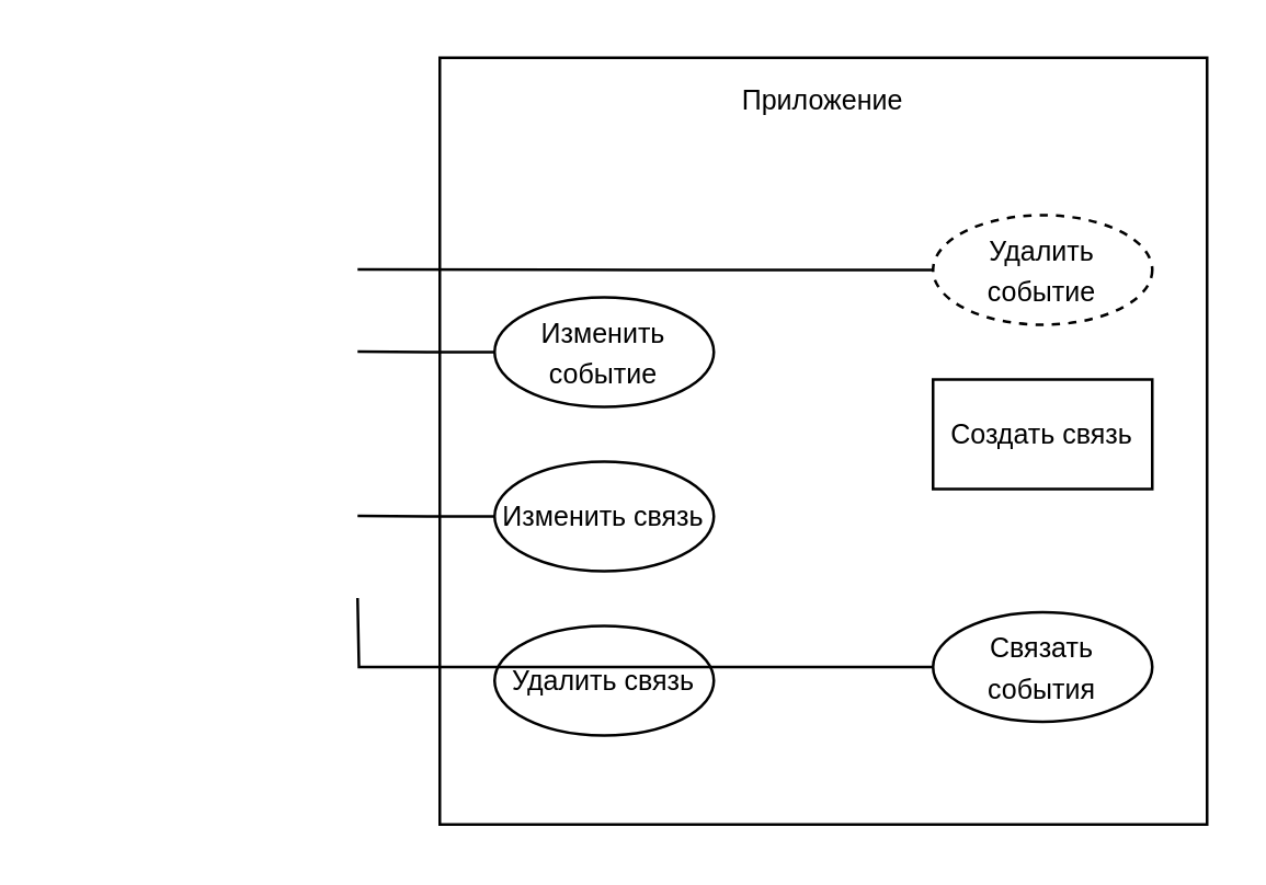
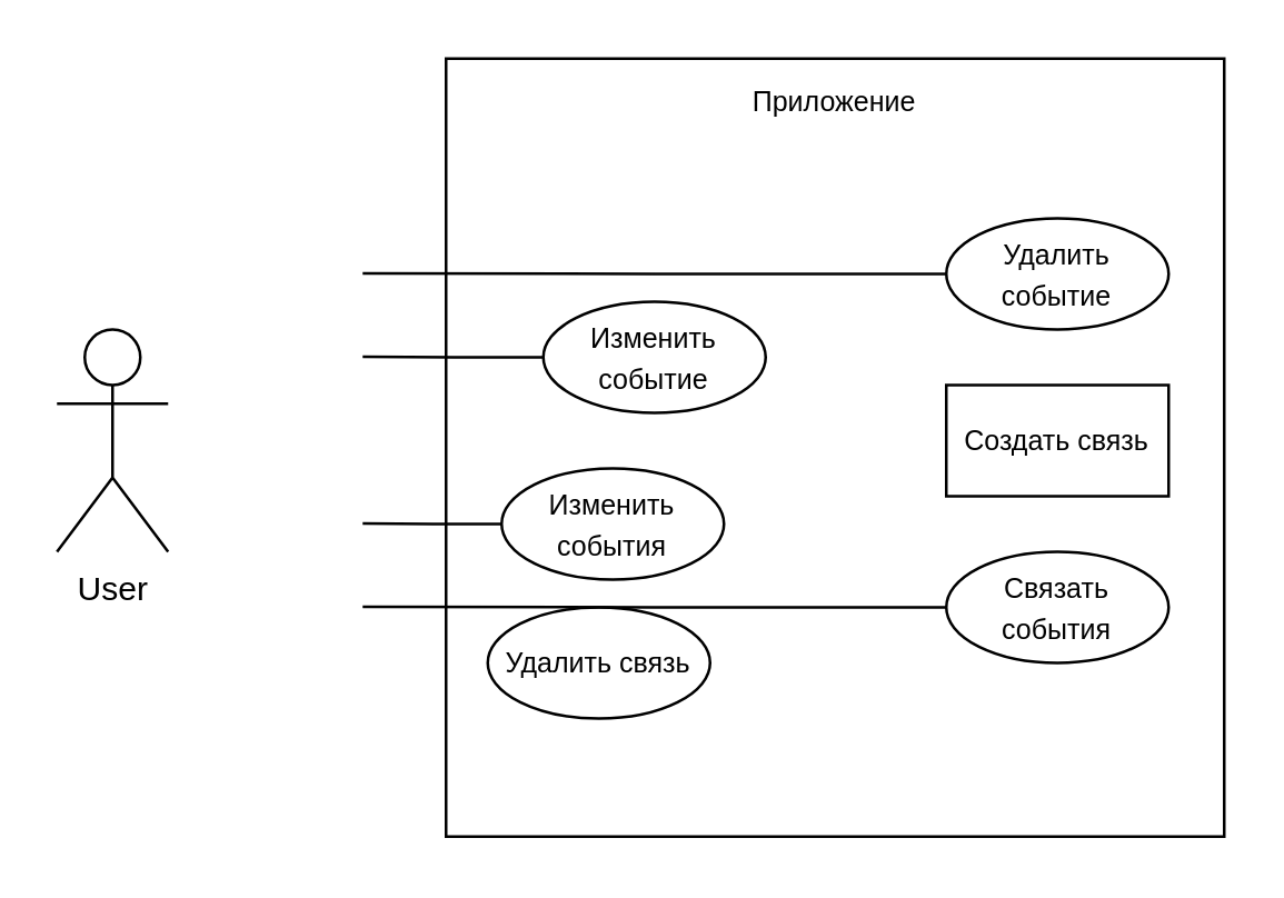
  <mxCell id="0" />
  <mxCell id="1" parent="0" />
+ <mxCell id="2" value="User" style="shape=umlActor;verticalLabelPosition=bottom;verticalAlign=top;html=1;outlineConnect=0;" vertex="1" parent="1"><mxGeometry x="20" y="118" width="40" height="80" as="geometry" /></mxCell>
  <mxCell id="3" value="" style="whiteSpace=wrap;html=1;aspect=fixed;gradientColor=none;fillColor=none;" vertex="1" parent="1"><mxGeometry x="160" y="20.5" width="280" height="280" as="geometry" /></mxCell>
  <mxCell id="4" style="edgeStyle=orthogonalEdgeStyle;rounded=0;orthogonalLoop=1;jettySize=auto;html=1;exitX=0;exitY=0.5;exitDx=0;exitDy=0;fontSize=10;endArrow=none;endFill=0;" edge="1" parent="1" source="5"><mxGeometry relative="1" as="geometry"><mxPoint x="130" y="127.81" as="targetPoint" /></mxGeometry></mxCell>
- <mxCell id="5" value="&lt;font style=&quot;font-size: 10px&quot;&gt;Изменить событие&lt;/font&gt;" style="ellipse;whiteSpace=wrap;html=1;" vertex="1" parent="1"><mxGeometry x="180" y="108" width="80" height="40" as="geometry" /></mxCell>
- <mxCell id="6" value="&lt;font style=&quot;font-size: 10px&quot;&gt;Удалить связь&lt;/font&gt;" style="ellipse;whiteSpace=wrap;html=1;" vertex="1" parent="1"><mxGeometry x="180" y="228" width="80" height="40" as="geometry" /></mxCell>
+ <mxCell id="5" value="&lt;font style=&quot;font-size: 10px&quot;&gt;Изменить событие&lt;/font&gt;" style="ellipse;whiteSpace=wrap;html=1;" vertex="1" parent="1"><mxGeometry x="195" y="108" width="80" height="40" as="geometry" /></mxCell>
+ <mxCell id="6" value="&lt;font style=&quot;font-size: 10px&quot;&gt;Удалить связь&lt;/font&gt;" style="ellipse;whiteSpace=wrap;html=1;" vertex="1" parent="1"><mxGeometry x="175" y="218" width="80" height="40" as="geometry" /></mxCell>
  <mxCell id="7" style="edgeStyle=orthogonalEdgeStyle;rounded=0;orthogonalLoop=1;jettySize=auto;html=1;exitX=0;exitY=0.5;exitDx=0;exitDy=0;fontSize=10;endArrow=none;endFill=0;" edge="1" parent="1" source="8"><mxGeometry relative="1" as="geometry"><mxPoint x="130" y="97.81" as="targetPoint" /></mxGeometry></mxCell>
- <mxCell id="8" value="&lt;font style=&quot;font-size: 10px&quot;&gt;Удалить событие&lt;/font&gt;" style="ellipse;whiteSpace=wrap;html=1;dashed=1;" vertex="1" parent="1"><mxGeometry x="340" y="78" width="80" height="40" as="geometry" /></mxCell>
+ <mxCell id="8" value="&lt;font style=&quot;font-size: 10px&quot;&gt;Удалить событие&lt;/font&gt;" style="ellipse;whiteSpace=wrap;html=1;" vertex="1" parent="1"><mxGeometry x="340" y="78" width="80" height="40" as="geometry" /></mxCell>
  <mxCell id="9" value="&lt;font style=&quot;font-size: 10px&quot;&gt;Создать связь&lt;/font&gt;" style="whiteSpace=wrap;html=1;rounded=0;" vertex="1" parent="1"><mxGeometry x="340" y="138" width="80" height="40" as="geometry" /></mxCell>
  <mxCell id="10" style="edgeStyle=orthogonalEdgeStyle;rounded=0;orthogonalLoop=1;jettySize=auto;html=1;exitX=0;exitY=0.5;exitDx=0;exitDy=0;fontSize=10;endArrow=none;endFill=0;" edge="1" parent="1" source="11"><mxGeometry relative="1" as="geometry"><mxPoint x="130" y="217.81" as="targetPoint" /></mxGeometry></mxCell>
- <mxCell id="11" value="&lt;font style=&quot;font-size: 10px&quot;&gt;Связать события&lt;/font&gt;" style="ellipse;whiteSpace=wrap;html=1;" vertex="1" parent="1"><mxGeometry x="340" y="223" width="80" height="40" as="geometry" /></mxCell>
+ <mxCell id="11" value="&lt;font style=&quot;font-size: 10px&quot;&gt;Связать события&lt;/font&gt;" style="ellipse;whiteSpace=wrap;html=1;" vertex="1" parent="1"><mxGeometry x="340" y="198" width="80" height="40" as="geometry" /></mxCell>
  <mxCell id="12" style="edgeStyle=orthogonalEdgeStyle;rounded=0;orthogonalLoop=1;jettySize=auto;html=1;exitX=0;exitY=0.5;exitDx=0;exitDy=0;fontSize=10;endArrow=none;endFill=0;" edge="1" parent="1" source="13"><mxGeometry relative="1" as="geometry"><mxPoint x="130" y="187.81" as="targetPoint" /></mxGeometry></mxCell>
- <mxCell id="13" value="&lt;font style=&quot;font-size: 10px&quot;&gt;Изменить связь&lt;/font&gt;" style="ellipse;whiteSpace=wrap;html=1;" vertex="1" parent="1"><mxGeometry x="180" y="168" width="80" height="40" as="geometry" /></mxCell>
+ <mxCell id="13" value="&lt;font style=&quot;font-size: 10px&quot;&gt;Изменить события&lt;/font&gt;" style="ellipse;whiteSpace=wrap;html=1;" vertex="1" parent="1"><mxGeometry x="180" y="168" width="80" height="40" as="geometry" /></mxCell>
  <mxCell id="14" value="Приложение" style="text;html=1;strokeColor=none;fillColor=none;align=center;verticalAlign=middle;whiteSpace=wrap;rounded=0;fontSize=10;" vertex="1" parent="1"><mxGeometry x="270" y="20.5" width="60" height="30" as="geometry" /></mxCell>
